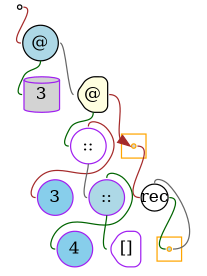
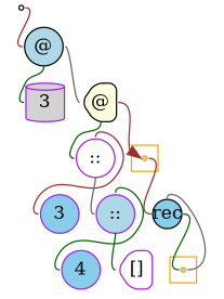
  digraph {
    labeldistance=0
    nodesep=.175
    rankdir=TB
    ranksep=.175
    node [color=purple fixedsize=true orientation=90 shape=circle style="rounded,filled" fillcolor=lightblue]
    edge [arrowhead=none arrowtail=none color=darkgreen headport=w tailport=e]
    ndcluster_nd241 [color=orange shape=point style=filled fillcolor=lightgrey]
    ndcluster_nd318 [color=orange shape=point style=filled]
    nd1 [shape=point style=filled fillcolor=white color="" orientation=""]
    n4 [color="#000000" height=.4 label="@" width=.4]
    n5 [height=.4 label=3 shape=ellipse width=.4 fillcolor=skyblue]
    n6 [height=.4 label=4 width=.4 fillcolor=skyblue]
    n7 [height=.4 label="[]" shape=house width=.4 fillcolor=white]
    n8 [height=.4 label="::" width=.4]
    n9 [height=.4 label="::" width=.4 fillcolor=white]
    n10 [color="#000000" height=.4 label="@" shape=house width=.4 fillcolor=lightyellow]
    n11 [height=.4 label=3 shape=cylinder width=.4 fillcolor=lightgrey]
-   n12 [color="#000000" height=.3 label=rec width=.3 fillcolor=white orientation=""]
+   n12 [color="#000000" height=.3 label=rec width=.3 fillcolor=skyblue orientation=""]
    subgraph cluster_1 {
      color=orange
      style=fill
      ndcluster_nd241
    }
    subgraph cluster_2 {
      color=orange
      style=fill
      ndcluster_nd318
    }
    ndcluster_nd241 -> n12 [color=brown]
    nd1 -> n4 [color=brown]
    n4 -> n10 [color=gray40]
    n4 -> n11 [tailport=s]
    n8 -> n6 [tailport=n]
    n8 -> n7 [tailport=s]
    n9 -> n5 [color=brown tailport=n]
    n9 -> n8 [color=gray40 tailport=s]
    n10 -> ndcluster_nd241 [arrowhead=normal color=brown]
    n10 -> n9 [tailport=s]
    n12 -> ndcluster_nd318 [color=gray40 dir=back headport=e tailport=n]
    n12 -> ndcluster_nd318
  }
